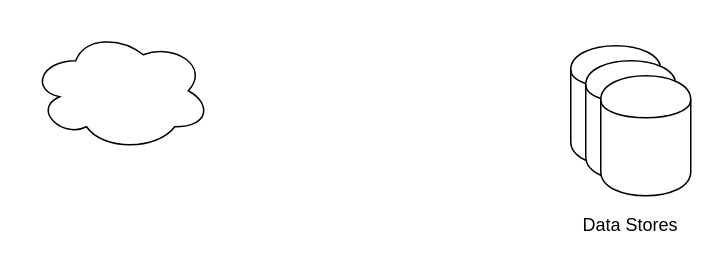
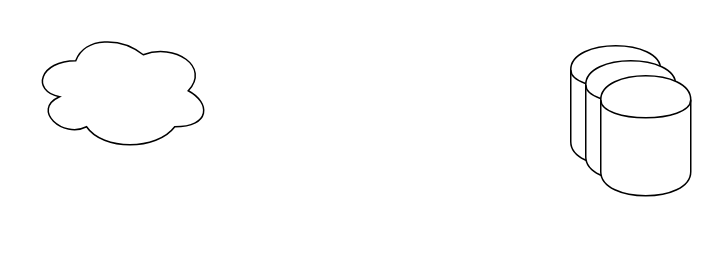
  <mxCell id="0" />
  <mxCell id="1" parent="0" />
  <mxCell id="2" value="" style="group" vertex="1" connectable="0" parent="1"><mxGeometry x="380" y="30" width="80" height="130" as="geometry" /></mxCell>
  <mxCell id="3" value="" style="shape=cylinder;whiteSpace=wrap;html=1;boundedLbl=1;backgroundOutline=1;" vertex="1" parent="2"><mxGeometry width="60" height="80" as="geometry" /></mxCell>
  <mxCell id="4" value="" style="shape=cylinder;whiteSpace=wrap;html=1;boundedLbl=1;backgroundOutline=1;" vertex="1" parent="2"><mxGeometry x="10" y="10" width="60" height="80" as="geometry" /></mxCell>
  <mxCell id="5" value="" style="shape=cylinder;whiteSpace=wrap;html=1;boundedLbl=1;backgroundOutline=1;" vertex="1" parent="2"><mxGeometry x="20" y="20" width="60" height="80" as="geometry" /></mxCell>
- <mxCell id="6" value="Data Stores" style="text;html=1;strokeColor=none;fillColor=none;align=center;verticalAlign=middle;whiteSpace=wrap;rounded=0;" vertex="1" parent="2"><mxGeometry y="110" width="80" height="20" as="geometry" /></mxCell>
  <mxCell id="7" value="" style="ellipse;shape=cloud;whiteSpace=wrap;html=1;" vertex="1" parent="1"><mxGeometry x="20" y="20" width="120" height="80" as="geometry" /></mxCell>
